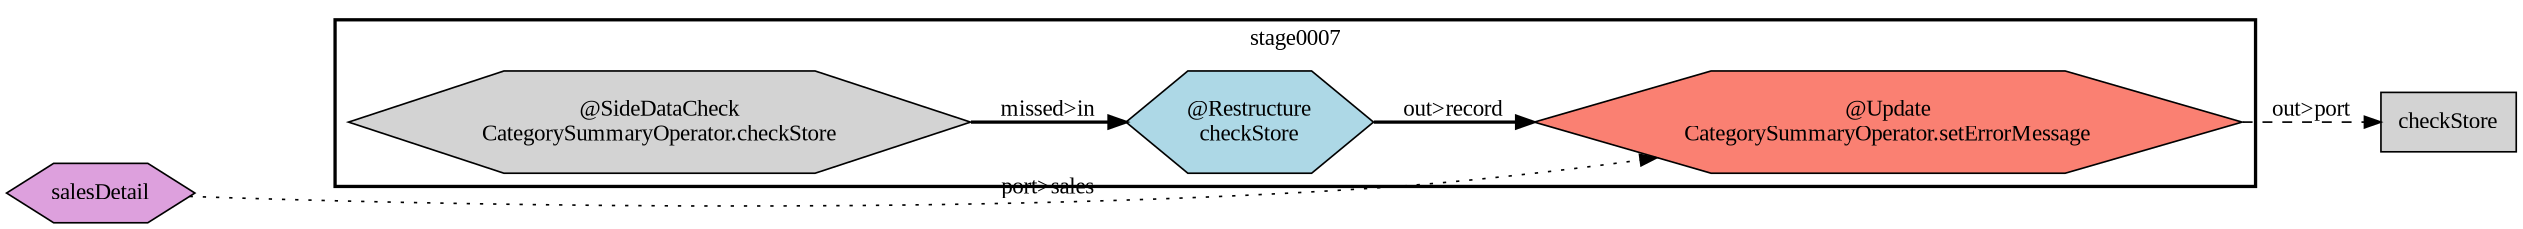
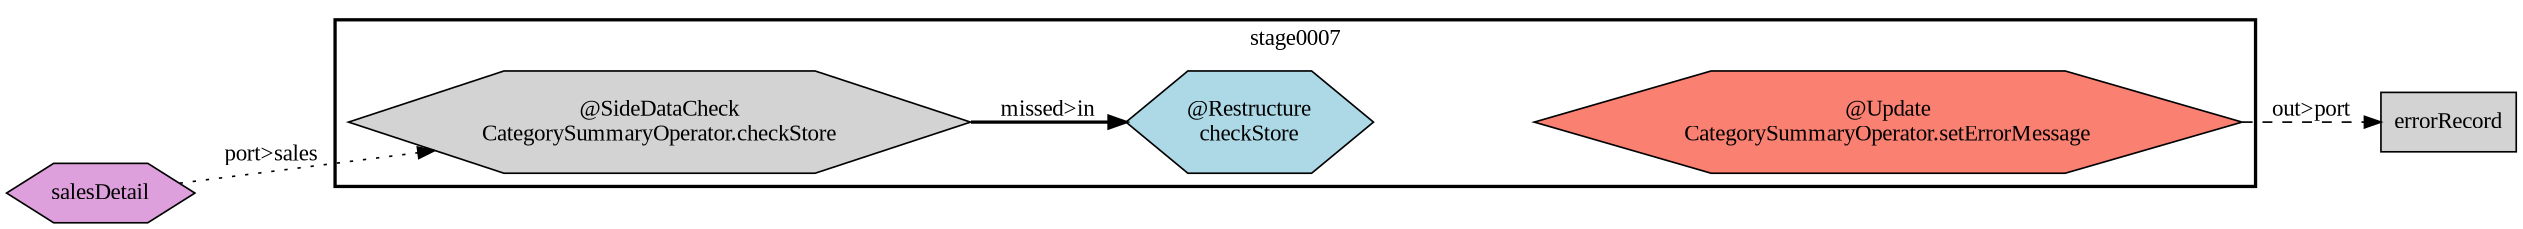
  digraph {
    fontname="Liberation Serif"
    rankdir=LR
    node [fillcolor=lightgrey fontname="Liberation Serif" shape=hexagon style=filled]
    edge [fontname="Liberation Serif" style=bold]
    n1 [fillcolor=lightblue label="@Restructure\ncheckStore"]
    n2 [label="@SideDataCheck\nCategorySummaryOperator.checkStore"]
    n3 [fillcolor=salmon label="@Update\nCategorySummaryOperator.setErrorMessage"]
-   n4 [label=checkStore shape=box]
+   n4 [label=errorRecord shape=box]
    n5 [fillcolor=plum label=salesDetail]
    subgraph cluster_1 {
      label=stage0007
      style=bold
      n1
      n2
      n3
    }
-   n1 -> n3 [label="out>record"]
    n2 -> n1 [label="missed>in"]
    n3 -> n4 [label="out>port" style=dashed]
-   n5 -> n3 [label="port>sales" style=dotted]
+   n5 -> n2 [label="port>sales" style=dotted]
  }
